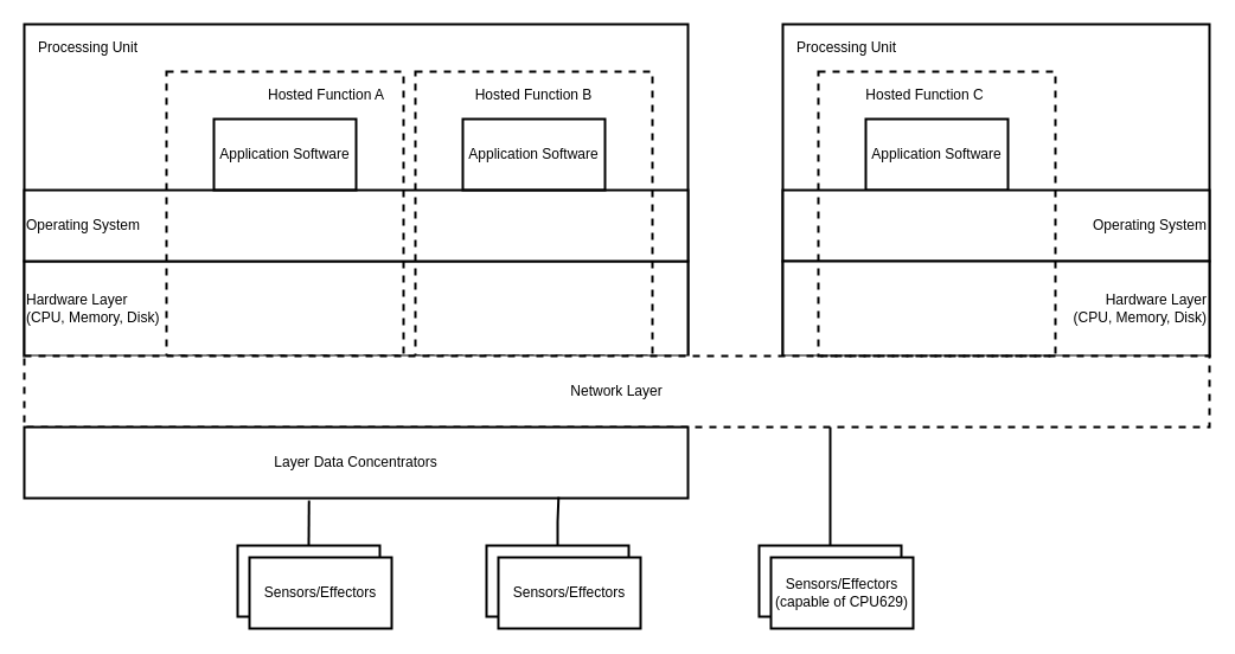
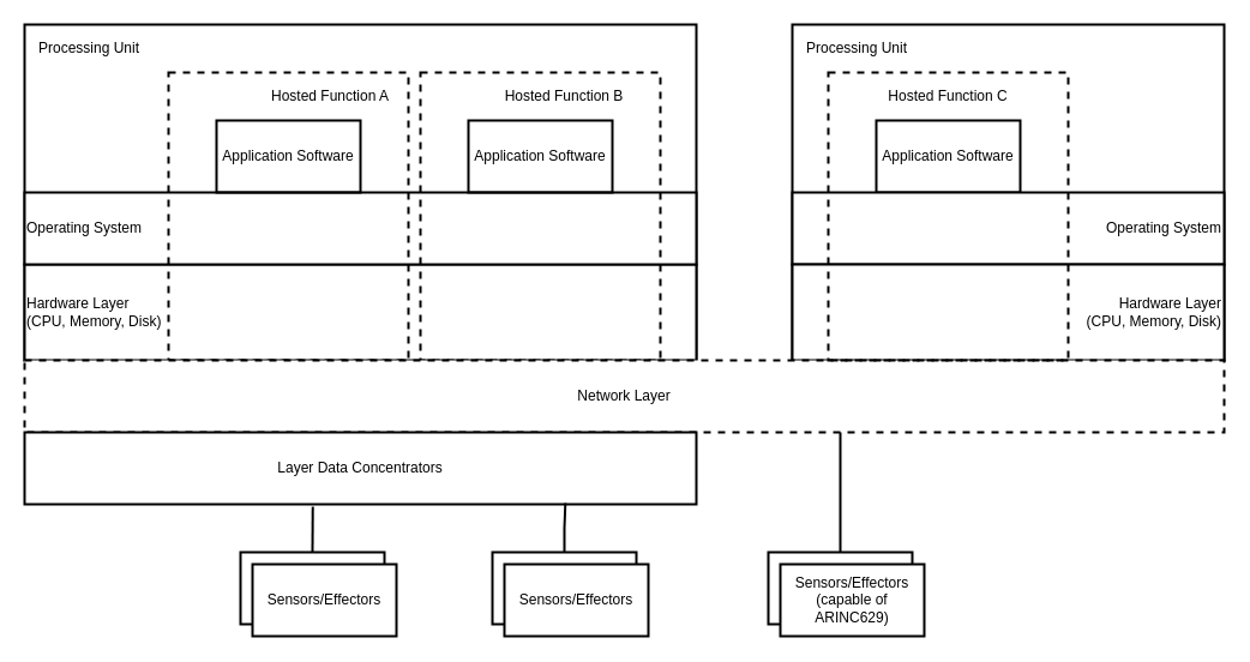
  <mxCell id="0" />
  <mxCell id="1" parent="0" />
  <mxCell id="2" value="" style="rounded=0;whiteSpace=wrap;html=1;strokeWidth=2;" parent="1" vertex="1"><mxGeometry x="20" width="560" height="280" as="geometry" y="20" /></mxCell>
  <mxCell id="3" value="" style="rounded=0;whiteSpace=wrap;html=1;strokeWidth=2;" parent="1" vertex="1"><mxGeometry x="660" width="360" height="280" as="geometry" y="20" /></mxCell>
  <mxCell id="4" value="Application Software" style="rounded=0;whiteSpace=wrap;html=1;fillColor=none;" parent="1" vertex="1"><mxGeometry x="730" y="100" width="120" height="60" as="geometry" /></mxCell>
  <mxCell id="5" value="Hardware Layer&lt;br&gt;(CPU, Memory, Disk)" style="rounded=0;whiteSpace=wrap;html=1;strokeWidth=2;align=left;" parent="1" vertex="1"><mxGeometry x="20" y="220" width="560" height="80" as="geometry" /></mxCell>
  <mxCell id="6" value="Operating System" style="rounded=0;whiteSpace=wrap;html=1;strokeWidth=2;align=left;" parent="1" vertex="1"><mxGeometry x="20" y="160" width="560" height="60" as="geometry" /></mxCell>
  <mxCell id="7" value="" style="rounded=0;whiteSpace=wrap;html=1;strokeWidth=2;fillColor=none;dashed=1;" parent="1" vertex="1"><mxGeometry x="140" y="60" width="200" height="240" as="geometry" /></mxCell>
  <mxCell id="8" value="" style="rounded=0;whiteSpace=wrap;html=1;strokeWidth=2;fillColor=none;dashed=1;" parent="1" vertex="1"><mxGeometry x="350" y="60" width="200" height="240" as="geometry" /></mxCell>
  <mxCell id="9" value="" style="rounded=0;whiteSpace=wrap;html=1;fillColor=none;strokeWidth=2;" parent="1" vertex="1"><mxGeometry x="180" y="100" width="120" height="60" as="geometry" /></mxCell>
  <mxCell id="10" value="Application Software" style="rounded=0;whiteSpace=wrap;html=1;fillColor=none;" parent="1" vertex="1"><mxGeometry x="180" y="100" width="120" height="60" as="geometry" /></mxCell>
  <mxCell id="11" value="Hosted Function A" style="text;html=1;strokeColor=none;fillColor=none;align=center;verticalAlign=middle;whiteSpace=wrap;rounded=0;" parent="1" vertex="1"><mxGeometry x="215" y="70" width="120" height="20" as="geometry" /></mxCell>
  <mxCell id="12" value="" style="rounded=0;whiteSpace=wrap;html=1;fillColor=none;strokeWidth=2;" parent="1" vertex="1"><mxGeometry x="390" y="100" width="120" height="60" as="geometry" /></mxCell>
  <mxCell id="13" value="Application Software" style="rounded=0;whiteSpace=wrap;html=1;fillColor=none;" parent="1" vertex="1"><mxGeometry x="390" y="100" width="120" height="60" as="geometry" /></mxCell>
- <mxCell id="14" value="Hosted Function B" style="text;html=1;strokeColor=none;fillColor=none;align=center;verticalAlign=middle;whiteSpace=wrap;rounded=0;" parent="1" vertex="1"><mxGeometry x="390" y="70" width="120" height="20" as="geometry" /></mxCell>
+ <mxCell id="14" value="Hosted Function B" style="text;html=1;strokeColor=none;fillColor=none;align=center;verticalAlign=middle;whiteSpace=wrap;rounded=0;" parent="1" vertex="1"><mxGeometry x="410" y="70" width="120" height="20" as="geometry" /></mxCell>
  <mxCell id="15" value="" style="rounded=0;whiteSpace=wrap;html=1;fillColor=none;strokeWidth=2;" parent="1" vertex="1"><mxGeometry x="730" y="100" width="120" height="60" as="geometry" /></mxCell>
  <mxCell id="16" value="Operating System" style="rounded=0;whiteSpace=wrap;html=1;align=right;strokeWidth=2;" parent="1" vertex="1"><mxGeometry x="660" y="160" width="360" height="60" as="geometry" /></mxCell>
  <mxCell id="17" value="Hardware Layer&lt;br&gt;(CPU, Memory, Disk)" style="rounded=0;whiteSpace=wrap;html=1;align=right;strokeWidth=2;" parent="1" vertex="1"><mxGeometry x="660" y="220" width="360" height="80" as="geometry" /></mxCell>
- <mxCell id="18" value="Hosted Function C" style="text;html=1;strokeColor=none;fillColor=none;align=center;verticalAlign=middle;whiteSpace=wrap;rounded=0;" parent="1" vertex="1"><mxGeometry x="720" y="70" width="120" height="20" as="geometry" /></mxCell>
+ <mxCell id="18" value="Hosted Function C" style="text;html=1;strokeColor=none;fillColor=none;align=center;verticalAlign=middle;whiteSpace=wrap;rounded=0;" parent="1" vertex="1"><mxGeometry x="730" y="70" width="120" height="20" as="geometry" /></mxCell>
  <mxCell id="19" value="&lt;span&gt;Processing Unit&lt;/span&gt;" style="text;html=1;strokeColor=none;fillColor=none;align=left;verticalAlign=middle;whiteSpace=wrap;rounded=0;fontStyle=0" parent="1" vertex="1"><mxGeometry x="30" y="30" width="160" height="20" as="geometry" /></mxCell>
  <mxCell id="20" value="Processing Unit" style="text;html=1;strokeColor=none;fillColor=none;align=left;verticalAlign=middle;whiteSpace=wrap;rounded=0;" parent="1" vertex="1"><mxGeometry x="670" y="30" width="160" height="20" as="geometry" /></mxCell>
  <mxCell id="21" value="Network Layer" style="rounded=0;whiteSpace=wrap;html=1;strokeWidth=2;align=center;dashed=1;" parent="1" vertex="1"><mxGeometry x="20" y="300" width="1000" height="60" as="geometry" /></mxCell>
  <mxCell id="22" value="Layer Data Concentrators" style="rounded=0;whiteSpace=wrap;html=1;strokeWidth=2;align=center;" parent="1" vertex="1"><mxGeometry x="20" y="360" width="560" height="60" as="geometry" /></mxCell>
  <mxCell id="23" style="edgeStyle=orthogonalEdgeStyle;rounded=0;orthogonalLoop=1;jettySize=auto;html=1;exitX=0.5;exitY=0;exitDx=0;exitDy=0;entryX=0.429;entryY=1.033;entryDx=0;entryDy=0;entryPerimeter=0;endArrow=none;endFill=0;strokeWidth=2;" parent="1" source="24" target="22" edge="1"><mxGeometry relative="1" as="geometry" /></mxCell>
  <mxCell id="24" value="" style="rounded=0;whiteSpace=wrap;html=1;strokeWidth=2;align=left;" parent="1" vertex="1"><mxGeometry x="200" y="460" width="120" height="60" as="geometry" /></mxCell>
  <mxCell id="25" value="Sensors/Effectors" style="rounded=0;whiteSpace=wrap;html=1;strokeWidth=2;align=center;" parent="1" vertex="1"><mxGeometry x="210" y="470" width="120" height="60" as="geometry" /></mxCell>
  <mxCell id="26" style="edgeStyle=orthogonalEdgeStyle;rounded=0;orthogonalLoop=1;jettySize=auto;html=1;exitX=0.5;exitY=0;exitDx=0;exitDy=0;entryX=0.805;entryY=0.983;entryDx=0;entryDy=0;entryPerimeter=0;endArrow=none;endFill=0;strokeWidth=2;" parent="1" source="27" target="22" edge="1"><mxGeometry relative="1" as="geometry" /></mxCell>
  <mxCell id="27" value="" style="rounded=0;whiteSpace=wrap;html=1;strokeWidth=2;fillColor=#ffffff;align=left;" parent="1" vertex="1"><mxGeometry x="410" y="460" width="120" height="60" as="geometry" /></mxCell>
  <mxCell id="28" value="&lt;span&gt;Sensors/Effectors&lt;/span&gt;" style="rounded=0;whiteSpace=wrap;html=1;strokeWidth=2;fillColor=#ffffff;align=center;" parent="1" vertex="1"><mxGeometry x="420" y="470" width="120" height="60" as="geometry" /></mxCell>
  <mxCell id="29" style="edgeStyle=orthogonalEdgeStyle;rounded=0;orthogonalLoop=1;jettySize=auto;html=1;exitX=0.5;exitY=0;exitDx=0;exitDy=0;entryX=0.68;entryY=1;entryDx=0;entryDy=0;entryPerimeter=0;endArrow=none;endFill=0;strokeWidth=2;" parent="1" source="30" target="21" edge="1"><mxGeometry relative="1" as="geometry"><mxPoint x="701.04" y="421.02" as="targetPoint" /></mxGeometry></mxCell>
  <mxCell id="30" value="" style="rounded=0;whiteSpace=wrap;html=1;strokeWidth=2;fillColor=#ffffff;align=left;" parent="1" vertex="1"><mxGeometry x="640" y="460" width="120" height="60" as="geometry" /></mxCell>
- <mxCell id="31" value="&lt;span&gt;Sensors/Effectors&lt;br&gt;(capable of CPU629)&lt;br&gt;&lt;/span&gt;" style="rounded=0;whiteSpace=wrap;html=1;strokeWidth=2;fillColor=#ffffff;align=center;" parent="1" vertex="1"><mxGeometry x="650" y="470" width="120" height="60" as="geometry" /></mxCell>
+ <mxCell id="31" value="&lt;span&gt;Sensors/Effectors&lt;br&gt;(capable of ARINC629)&lt;br&gt;&lt;/span&gt;" style="rounded=0;whiteSpace=wrap;html=1;strokeWidth=2;fillColor=#ffffff;align=center;" parent="1" vertex="1"><mxGeometry x="650" y="470" width="120" height="60" as="geometry" /></mxCell>
  <mxCell id="32" value="" style="rounded=0;whiteSpace=wrap;html=1;strokeWidth=2;fillColor=none;dashed=1;" parent="1" vertex="1"><mxGeometry x="690" y="60" width="200" height="240" as="geometry" /></mxCell>
